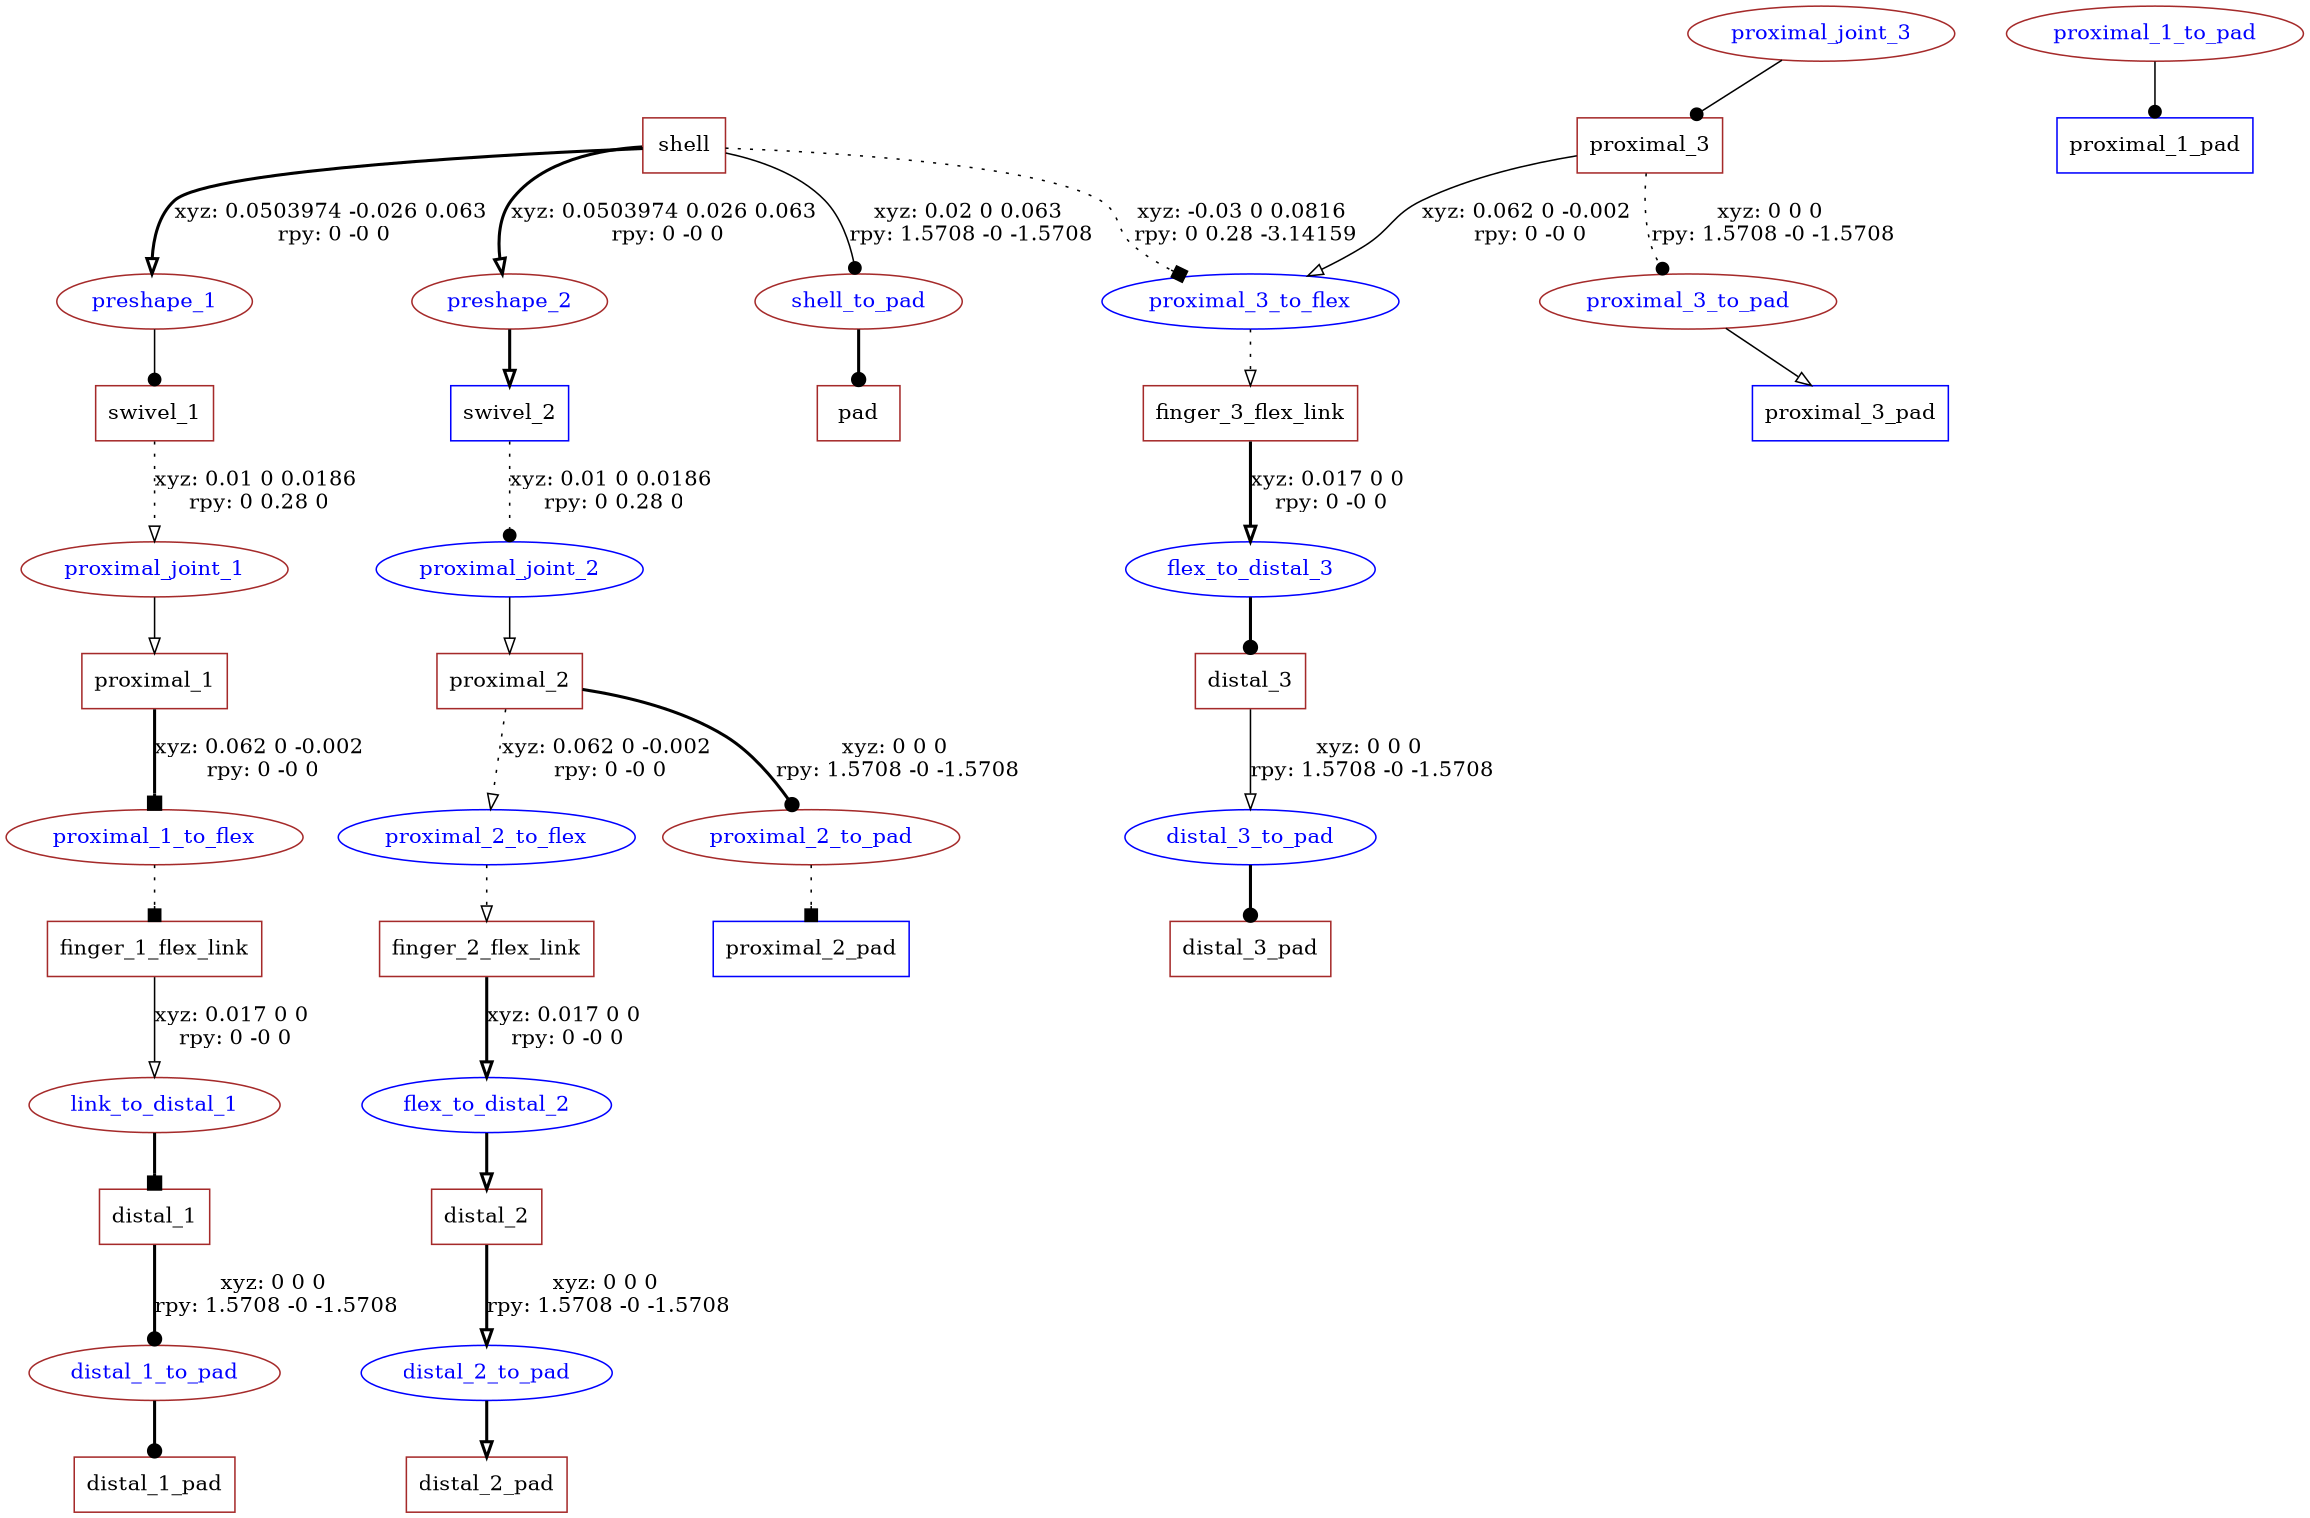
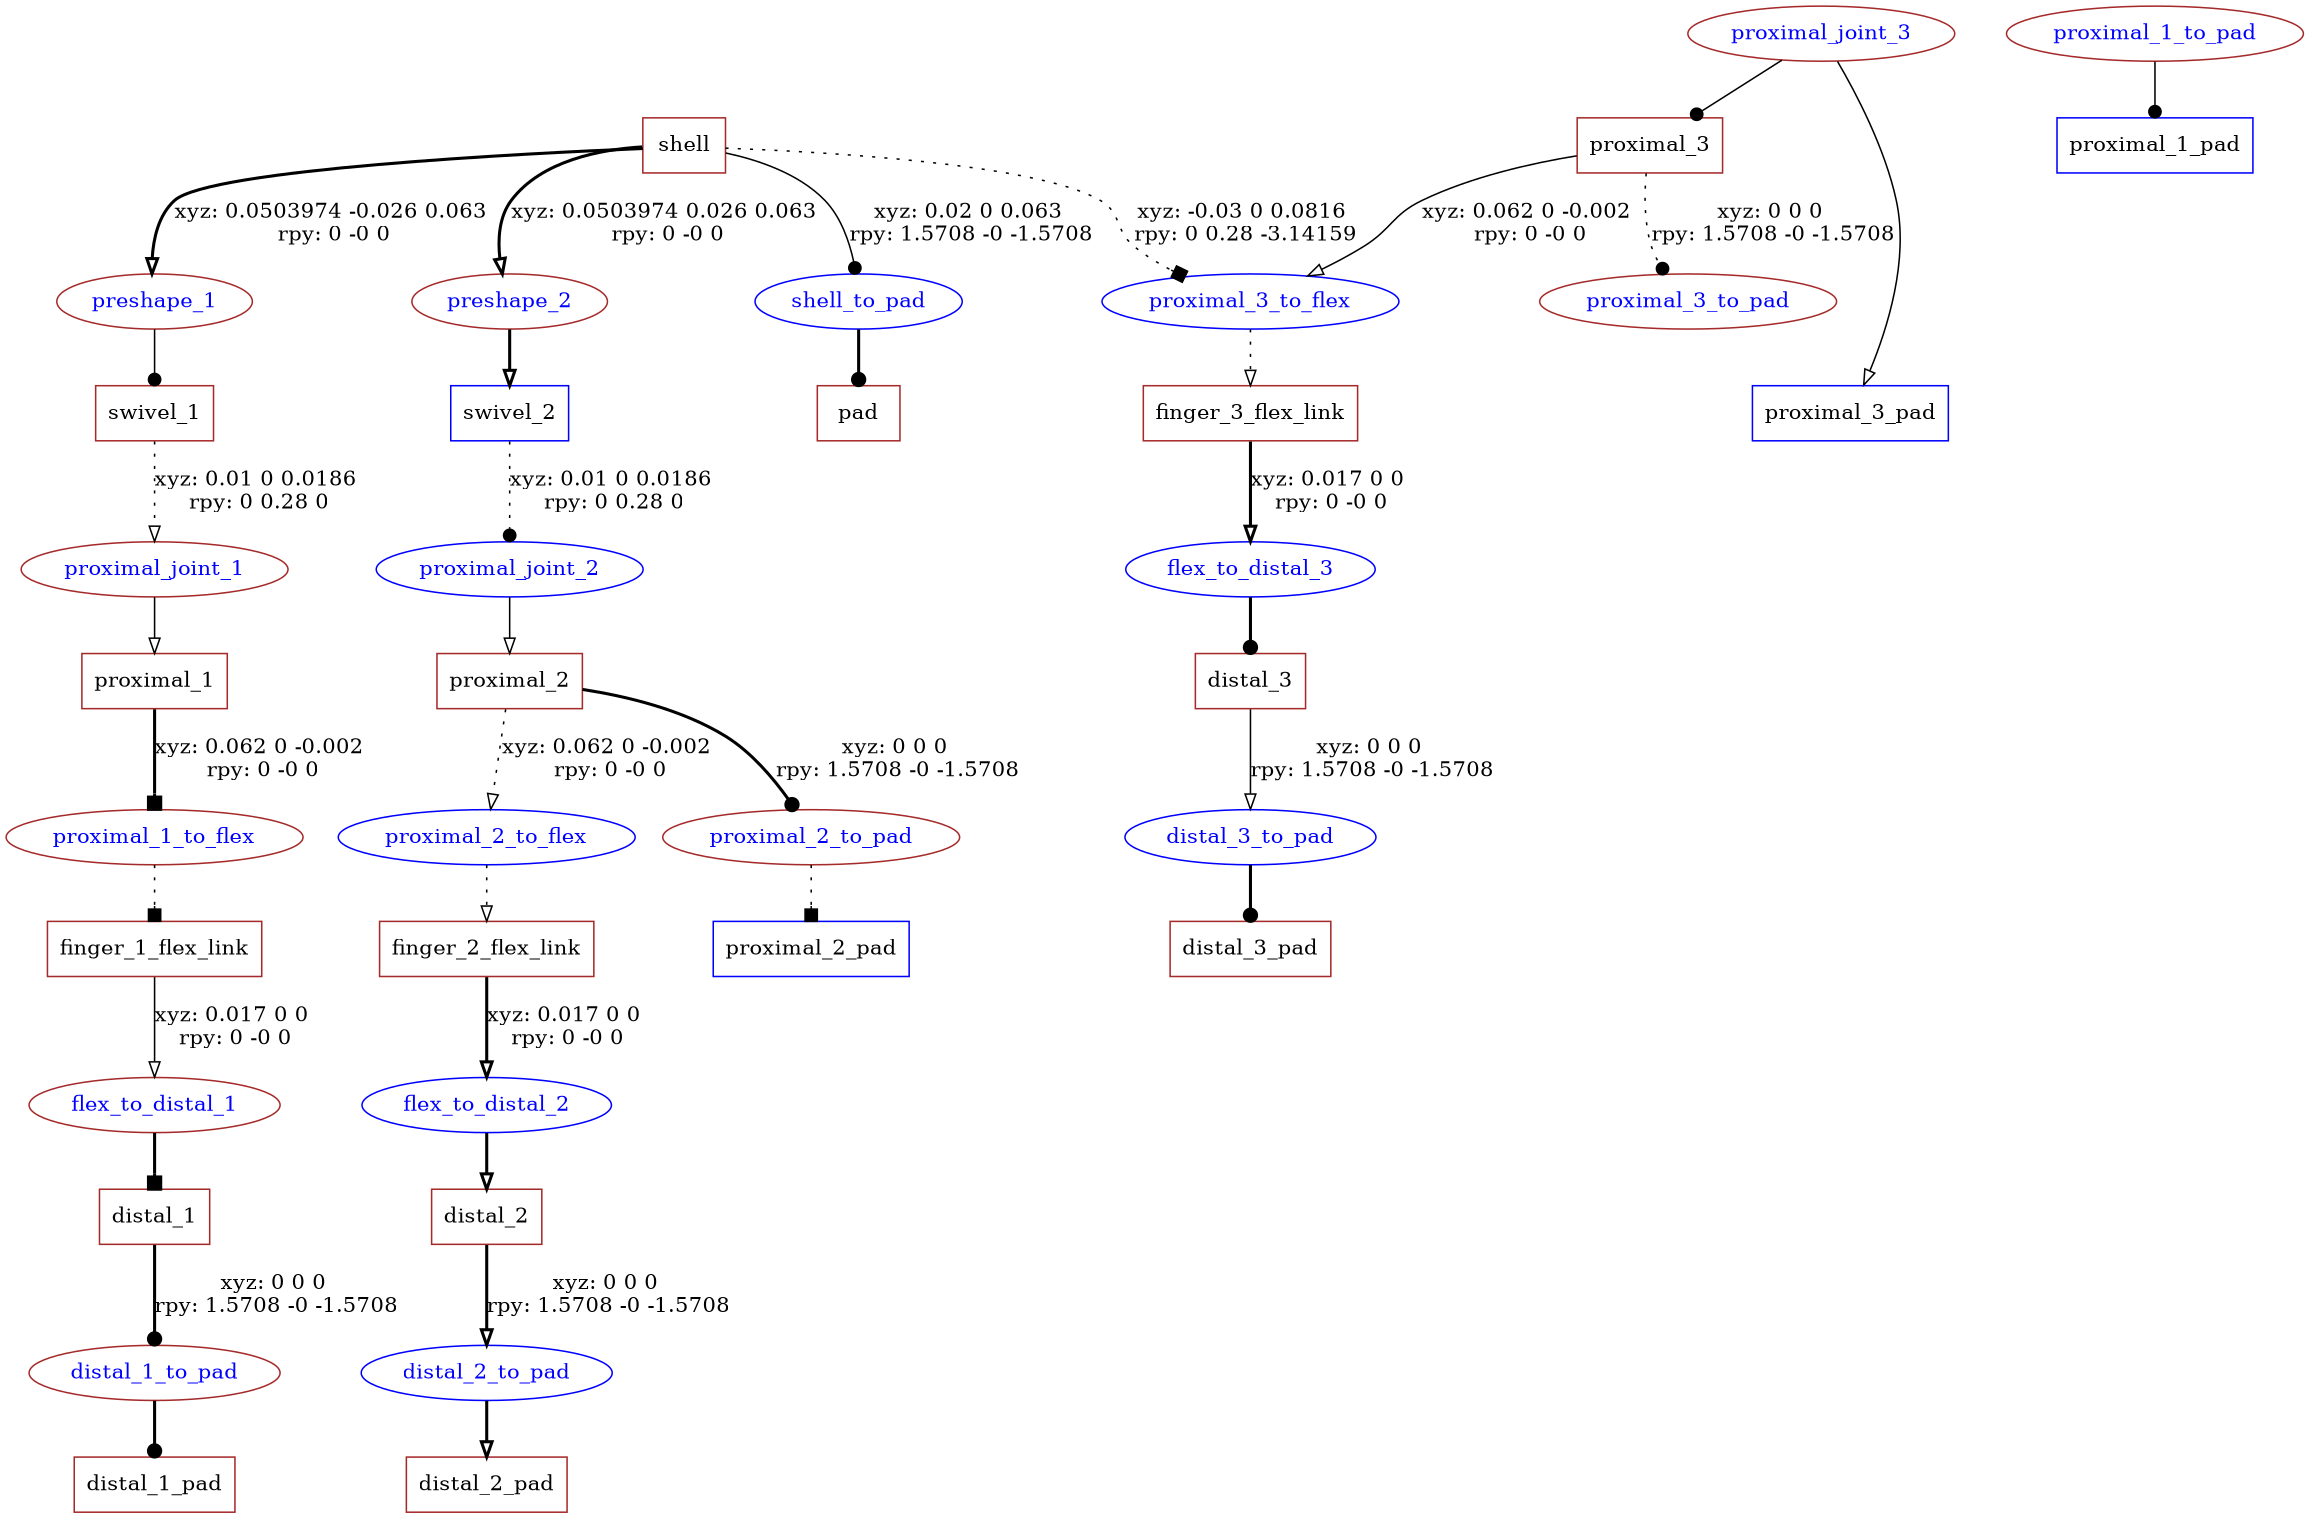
  digraph {
    node [color=brown shape=box]
    edge [arrowhead=onormal style=bold]
    n1 [label=shell]
    preshape_1 [fontcolor=blue shape=ellipse]
    preshape_2 [fontcolor=blue shape=ellipse]
-   shell_to_pad [fontcolor=blue shape=ellipse]
+   shell_to_pad [color=blue fontcolor=blue shape=ellipse]
    proximal_3_to_flex [color=blue fontcolor=blue shape=ellipse]
    n6 [label=swivel_1]
    n7 [color=blue label=swivel_2]
    proximal_joint_3 [fontcolor=blue shape=ellipse]
    n9 [label=proximal_3]
    n10 [label=pad]
    proximal_joint_1 [fontcolor=blue shape=ellipse]
    n12 [label=proximal_1]
    proximal_1_to_flex [fontcolor=blue shape=ellipse]
    n14 [label=finger_1_flex_link]
    proximal_1_to_pad [fontcolor=blue shape=ellipse]
    n16 [color=blue label=proximal_1_pad]
-   flex_to_distal_1 [fontcolor=blue shape=ellipse label=link_to_distal_1]
+   flex_to_distal_1 [fontcolor=blue shape=ellipse]
    n18 [label=distal_1]
    distal_1_to_pad [fontcolor=blue shape=ellipse]
    n20 [label=distal_1_pad]
    proximal_joint_2 [color=blue fontcolor=blue shape=ellipse]
    n22 [label=proximal_2]
    proximal_2_to_flex [color=blue fontcolor=blue shape=ellipse]
    proximal_2_to_pad [fontcolor=blue shape=ellipse]
    n25 [label=finger_2_flex_link]
    n26 [color=blue label=proximal_2_pad]
    flex_to_distal_2 [color=blue fontcolor=blue shape=ellipse]
    n28 [label=distal_2]
    distal_2_to_pad [color=blue fontcolor=blue shape=ellipse]
    n30 [label=distal_2_pad]
    proximal_3_to_pad [fontcolor=blue shape=ellipse]
    n32 [label=finger_3_flex_link]
    n33 [color=blue label=proximal_3_pad]
    flex_to_distal_3 [color=blue fontcolor=blue shape=ellipse]
    n35 [label=distal_3]
    distal_3_to_pad [color=blue fontcolor=blue shape=ellipse]
    n37 [label=distal_3_pad]
    n1 -> preshape_1 [label="xyz: 0.0503974 -0.026 0.063 \nrpy: 0 -0 0"]
    n1 -> preshape_2 [label="xyz: 0.0503974 0.026 0.063 \nrpy: 0 -0 0"]
    n1 -> shell_to_pad [arrowhead=dot label="xyz: 0.02 0 0.063 \nrpy: 1.5708 -0 -1.5708" style=solid]
    n1 -> proximal_3_to_flex [arrowhead=box label="xyz: -0.03 0 0.0816 \nrpy: 0 0.28 -3.14159" style=dotted]
    preshape_1 -> n6 [arrowhead=dot style=solid]
    preshape_2 -> n7
    shell_to_pad -> n10 [arrowhead=dot]
    proximal_3_to_flex -> n32 [style=dotted]
    n6 -> proximal_joint_1 [label="xyz: 0.01 0 0.0186 \nrpy: 0 0.28 0" style=dotted]
    n7 -> proximal_joint_2 [arrowhead=dot label="xyz: 0.01 0 0.0186 \nrpy: 0 0.28 0" style=dotted]
    proximal_joint_3 -> n9 [arrowhead=dot style=solid]
    n9 -> proximal_3_to_flex [label="xyz: 0.062 0 -0.002 \nrpy: 0 -0 0" style=solid]
    n9 -> proximal_3_to_pad [arrowhead=dot label="xyz: 0 0 0 \nrpy: 1.5708 -0 -1.5708" style=dotted]
    proximal_joint_1 -> n12 [style=solid]
    n12 -> proximal_1_to_flex [arrowhead=box label="xyz: 0.062 0 -0.002 \nrpy: 0 -0 0"]
    proximal_1_to_flex -> n14 [arrowhead=box style=dotted]
    n14 -> flex_to_distal_1 [label="xyz: 0.017 0 0 \nrpy: 0 -0 0" style=solid]
    proximal_1_to_pad -> n16 [arrowhead=dot style=solid]
    flex_to_distal_1 -> n18 [arrowhead=box]
    n18 -> distal_1_to_pad [arrowhead=dot label="xyz: 0 0 0 \nrpy: 1.5708 -0 -1.5708"]
    distal_1_to_pad -> n20 [arrowhead=dot]
    proximal_joint_2 -> n22 [style=solid]
    n22 -> proximal_2_to_flex [label="xyz: 0.062 0 -0.002 \nrpy: 0 -0 0" style=dotted]
    n22 -> proximal_2_to_pad [arrowhead=dot label="xyz: 0 0 0 \nrpy: 1.5708 -0 -1.5708"]
    proximal_2_to_flex -> n25 [style=dotted]
    proximal_2_to_pad -> n26 [arrowhead=box style=dotted]
    n25 -> flex_to_distal_2 [label="xyz: 0.017 0 0 \nrpy: 0 -0 0"]
    flex_to_distal_2 -> n28
    n28 -> distal_2_to_pad [label="xyz: 0 0 0 \nrpy: 1.5708 -0 -1.5708"]
    distal_2_to_pad -> n30
-   proximal_3_to_pad -> n33 [style=solid]
+   proximal_joint_3 -> n33 [style=solid]
    n32 -> flex_to_distal_3 [label="xyz: 0.017 0 0 \nrpy: 0 -0 0"]
    flex_to_distal_3 -> n35 [arrowhead=dot]
    n35 -> distal_3_to_pad [label="xyz: 0 0 0 \nrpy: 1.5708 -0 -1.5708" style=solid]
    distal_3_to_pad -> n37 [arrowhead=dot]
  }
